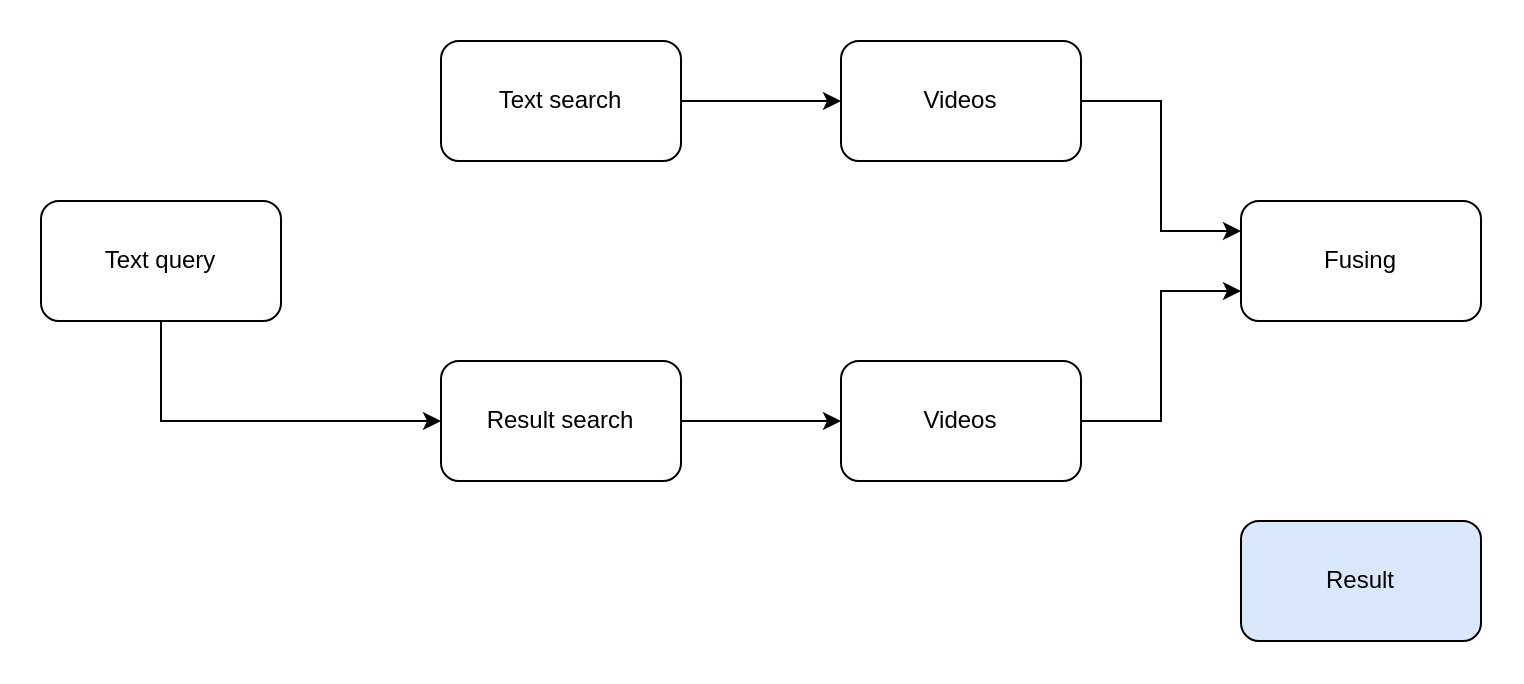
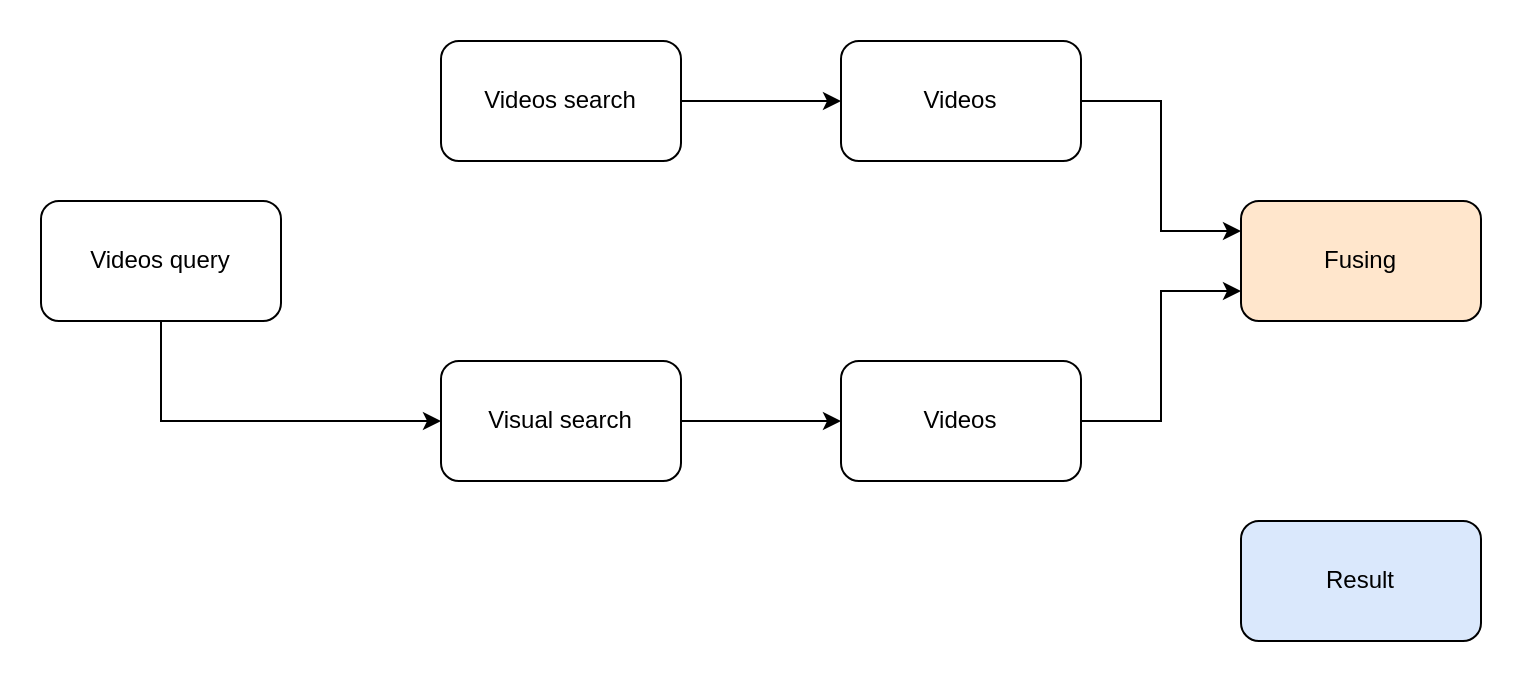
  <mxCell id="0" />
  <mxCell id="1" parent="0" />
  <mxCell id="2" style="edgeStyle=orthogonalEdgeStyle;rounded=0;orthogonalLoop=1;jettySize=auto;html=1;exitX=1;exitY=0.5;exitDx=0;exitDy=0;entryX=0;entryY=0.5;entryDx=0;entryDy=0;" edge="1" parent="1" source="3" target="9"><mxGeometry relative="1" as="geometry" /></mxCell>
- <mxCell id="3" value="Text search" style="rounded=1;whiteSpace=wrap;html=1;" vertex="1" parent="1"><mxGeometry x="220" y="20" width="120" height="60" as="geometry" /></mxCell>
+ <mxCell id="3" value="Videos search" style="rounded=1;whiteSpace=wrap;html=1;" vertex="1" parent="1"><mxGeometry x="220" y="20" width="120" height="60" as="geometry" /></mxCell>
  <mxCell id="4" style="edgeStyle=orthogonalEdgeStyle;rounded=0;orthogonalLoop=1;jettySize=auto;html=1;exitX=0.5;exitY=1;exitDx=0;exitDy=0;entryX=0;entryY=0.5;entryDx=0;entryDy=0;" edge="1" parent="1" source="5" target="7"><mxGeometry relative="1" as="geometry" /></mxCell>
- <mxCell id="5" value="Text query" style="rounded=1;whiteSpace=wrap;html=1;" vertex="1" parent="1"><mxGeometry x="20" y="100" width="120" height="60" as="geometry" /></mxCell>
+ <mxCell id="5" value="Videos query" style="rounded=1;whiteSpace=wrap;html=1;" vertex="1" parent="1"><mxGeometry x="20" y="100" width="120" height="60" as="geometry" /></mxCell>
  <mxCell id="6" style="edgeStyle=orthogonalEdgeStyle;rounded=0;orthogonalLoop=1;jettySize=auto;html=1;exitX=1;exitY=0.5;exitDx=0;exitDy=0;entryX=0;entryY=0.5;entryDx=0;entryDy=0;" edge="1" parent="1" source="7" target="11"><mxGeometry relative="1" as="geometry" /></mxCell>
- <mxCell id="7" value="Result search" style="rounded=1;whiteSpace=wrap;html=1;" vertex="1" parent="1"><mxGeometry x="220" y="180" width="120" height="60" as="geometry" /></mxCell>
+ <mxCell id="7" value="Visual search" style="rounded=1;whiteSpace=wrap;html=1;" vertex="1" parent="1"><mxGeometry x="220" y="180" width="120" height="60" as="geometry" /></mxCell>
  <mxCell id="8" style="edgeStyle=orthogonalEdgeStyle;rounded=0;orthogonalLoop=1;jettySize=auto;html=1;exitX=1;exitY=0.5;exitDx=0;exitDy=0;entryX=0;entryY=0.25;entryDx=0;entryDy=0;" edge="1" parent="1" source="9" target="12"><mxGeometry relative="1" as="geometry" /></mxCell>
  <mxCell id="9" value="Videos" style="rounded=1;whiteSpace=wrap;html=1;" vertex="1" parent="1"><mxGeometry x="420" y="20" width="120" height="60" as="geometry" /></mxCell>
  <mxCell id="10" style="edgeStyle=orthogonalEdgeStyle;rounded=0;orthogonalLoop=1;jettySize=auto;html=1;exitX=1;exitY=0.5;exitDx=0;exitDy=0;entryX=0;entryY=0.75;entryDx=0;entryDy=0;" edge="1" parent="1" source="11" target="12"><mxGeometry relative="1" as="geometry" /></mxCell>
  <mxCell id="11" value="Videos" style="rounded=1;whiteSpace=wrap;html=1;" vertex="1" parent="1"><mxGeometry x="420" y="180" width="120" height="60" as="geometry" /></mxCell>
- <mxCell id="12" value="Fusing" style="rounded=1;whiteSpace=wrap;html=1;" vertex="1" parent="1"><mxGeometry x="620" y="100" width="120" height="60" as="geometry" /></mxCell>
+ <mxCell id="12" value="Fusing" style="rounded=1;whiteSpace=wrap;html=1;fillColor=#ffe6cc;" vertex="1" parent="1"><mxGeometry x="620" y="100" width="120" height="60" as="geometry" /></mxCell>
  <mxCell id="13" value="Result" style="rounded=1;whiteSpace=wrap;html=1;fillColor=#dae8fc;" vertex="1" parent="1"><mxGeometry x="620" y="260" width="120" height="60" as="geometry" /></mxCell>
